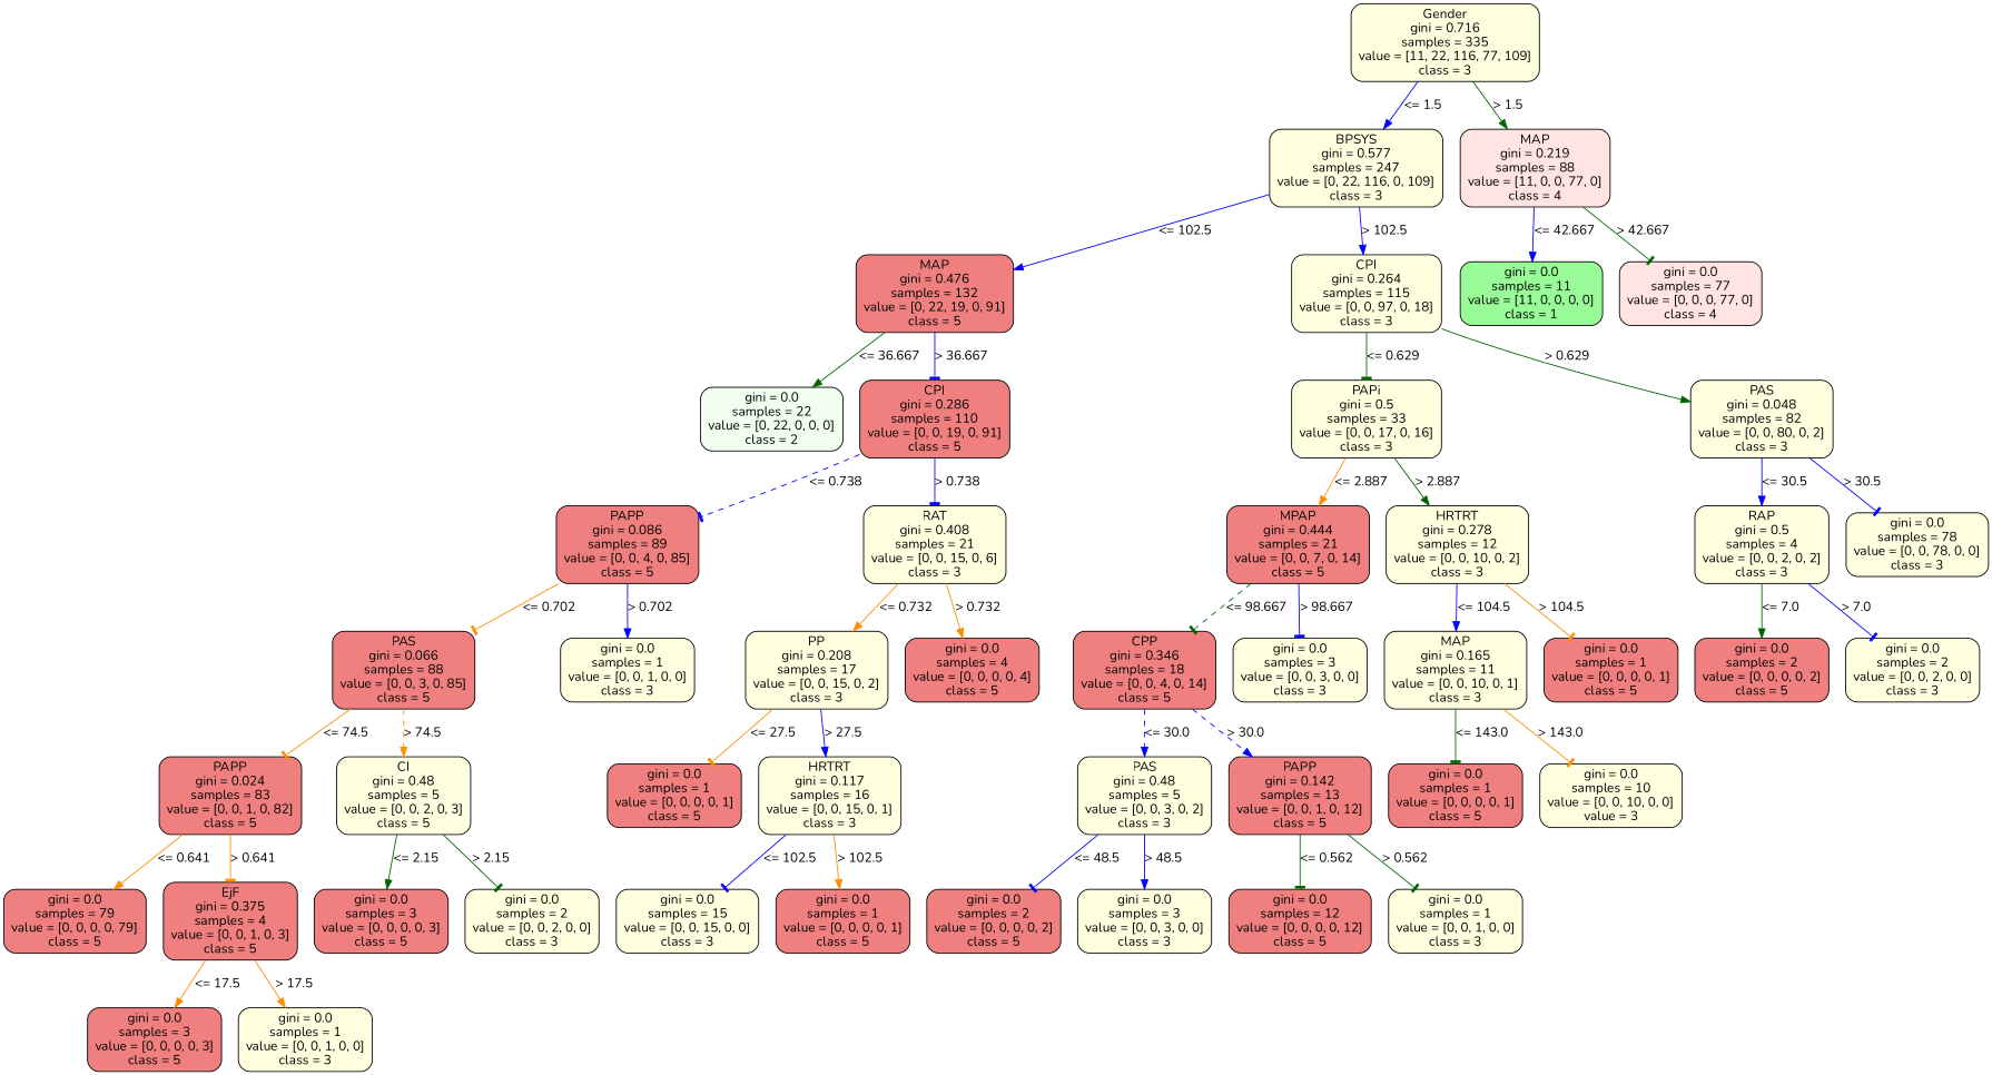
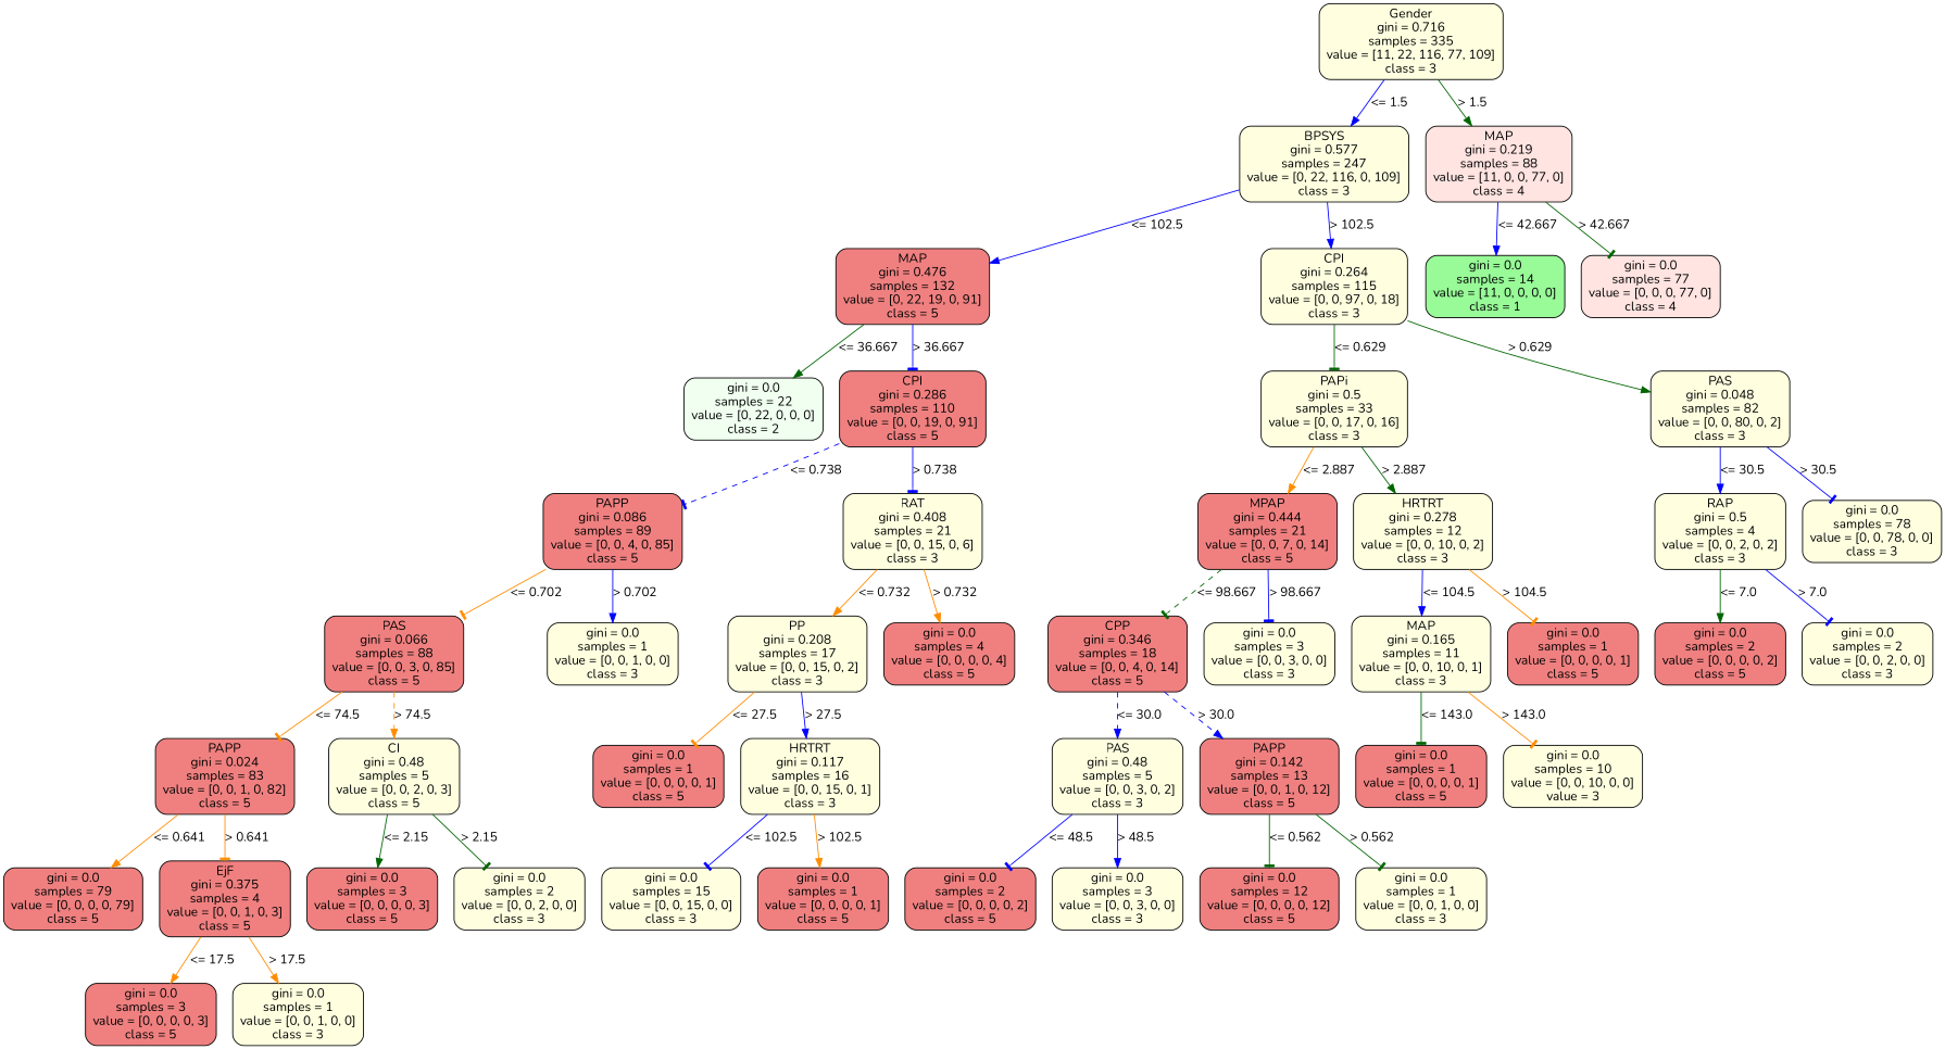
  strict digraph {
    fontname=Nunito
    node [color=black fillcolor=lightyellow fontname=Nunito shape=box style="filled, rounded"]
    edge [arrowhead=normal color=blue fontname=Nunito op="<=" param=102.5 style=solid]
    n1 [height=1.1528 label="Gender\ngini = 0.716\nsamples = 335\nvalue = [11, 22, 116, 77, 109]\nclass = 3" width=2.6667]
    n2 [height=1.1528 label="BPSYS\ngini = 0.577\nsamples = 247\nvalue = [0, 22, 116, 0, 109]\nclass = 3" width=2.4583]
    n3 [fillcolor=mistyrose height=1.1528 label="MAP\ngini = 0.219\nsamples = 88\nvalue = [11, 0, 0, 77, 0]\nclass = 4" width=2.1528]
    n4 [fillcolor=lightcoral height=1.1528 label="MAP\ngini = 0.476\nsamples = 132\nvalue = [0, 22, 19, 0, 91]\nclass = 5" width=2.25]
    n5 [height=1.1528 label="CPI\ngini = 0.264\nsamples = 115\nvalue = [0, 0, 97, 0, 18]\nclass = 3" width=2.1528]
-   n6 [fillcolor=palegreen height=0.94444 label="gini = 0.0\nsamples = 11\nvalue = [11, 0, 0, 0, 0]\nclass = 1" width=2.0417]
+   n6 [fillcolor=palegreen height=0.94444 label="gini = 0.0\nsamples = 14\nvalue = [11, 0, 0, 0, 0]\nclass = 1" width=2.0417]
    n7 [fillcolor=mistyrose height=0.94444 label="gini = 0.0\nsamples = 77\nvalue = [0, 0, 0, 77, 0]\nclass = 4" width=2.0417]
    n8 [fillcolor=honeydew height=0.94444 label="gini = 0.0\nsamples = 22\nvalue = [0, 22, 0, 0, 0]\nclass = 2" width=2.0417]
    n9 [fillcolor=lightcoral height=1.1528 label="CPI\ngini = 0.286\nsamples = 110\nvalue = [0, 0, 19, 0, 91]\nclass = 5" width=2.1528]
    n10 [height=1.1528 label="PAPi\ngini = 0.5\nsamples = 33\nvalue = [0, 0, 17, 0, 16]\nclass = 3" width=2.1528]
    n11 [height=1.1528 label="PAS\ngini = 0.048\nsamples = 82\nvalue = [0, 0, 80, 0, 2]\nclass = 3" width=2.0417]
    n12 [fillcolor=lightcoral height=1.1528 label="PAPP\ngini = 0.086\nsamples = 89\nvalue = [0, 0, 4, 0, 85]\nclass = 5" width=2.0417]
    n13 [height=1.1528 label="RAT\ngini = 0.408\nsamples = 21\nvalue = [0, 0, 15, 0, 6]\nclass = 3" width=2.0417]
    n14 [fillcolor=lightcoral height=1.1528 label="MPAP\ngini = 0.444\nsamples = 21\nvalue = [0, 0, 7, 0, 14]\nclass = 5" width=2.0417]
    n15 [height=1.1528 label="HRTRT\ngini = 0.278\nsamples = 12\nvalue = [0, 0, 10, 0, 2]\nclass = 3" width=2.0417]
    n16 [height=1.1528 label="RAP\ngini = 0.5\nsamples = 4\nvalue = [0, 0, 2, 0, 2]\nclass = 3" width=1.9444]
    n17 [height=0.94444 label="gini = 0.0\nsamples = 78\nvalue = [0, 0, 78, 0, 0]\nclass = 3" width=2.0417]
    n18 [fillcolor=lightcoral height=1.1528 label="PAS\ngini = 0.066\nsamples = 88\nvalue = [0, 0, 3, 0, 85]\nclass = 5" width=2.0417]
    n19 [height=0.94444 label="gini = 0.0\nsamples = 1\nvalue = [0, 0, 1, 0, 0]\nclass = 3" width=1.9444]
    n20 [height=1.1528 label="PP\ngini = 0.208\nsamples = 17\nvalue = [0, 0, 15, 0, 2]\nclass = 3" width=2.0417]
    n21 [fillcolor=lightcoral height=0.94444 label="gini = 0.0\nsamples = 4\nvalue = [0, 0, 0, 0, 4]\nclass = 5" width=1.9444]
    n22 [fillcolor=lightcoral height=1.1528 label="PAPP\ngini = 0.024\nsamples = 83\nvalue = [0, 0, 1, 0, 82]\nclass = 5" width=2.0417]
    n23 [height=1.1528 label="CI\ngini = 0.48\nsamples = 5\nvalue = [0, 0, 2, 0, 3]\nclass = 5" width=1.9444]
    n24 [fillcolor=lightcoral height=0.94444 label="gini = 0.0\nsamples = 1\nvalue = [0, 0, 0, 0, 1]\nclass = 5" width=1.9444]
    n25 [height=1.1528 label="HRTRT\ngini = 0.117\nsamples = 16\nvalue = [0, 0, 15, 0, 1]\nclass = 3" width=2.0417]
    n26 [fillcolor=lightcoral height=0.94444 label="gini = 0.0\nsamples = 79\nvalue = [0, 0, 0, 0, 79]\nclass = 5" width=2.0417]
    n27 [fillcolor=lightcoral height=1.1528 label="EjF\ngini = 0.375\nsamples = 4\nvalue = [0, 0, 1, 0, 3]\nclass = 5" width=1.9444]
    n28 [fillcolor=lightcoral height=0.94444 label="gini = 0.0\nsamples = 3\nvalue = [0, 0, 0, 0, 3]\nclass = 5" width=1.9444]
    n29 [height=0.94444 label="gini = 0.0\nsamples = 2\nvalue = [0, 0, 2, 0, 0]\nclass = 3" width=1.9444]
    n30 [fillcolor=lightcoral height=0.94444 label="gini = 0.0\nsamples = 3\nvalue = [0, 0, 0, 0, 3]\nclass = 5" width=1.9444]
    n31 [height=0.94444 label="gini = 0.0\nsamples = 1\nvalue = [0, 0, 1, 0, 0]\nclass = 3" width=1.9444]
    n32 [height=0.94444 label="gini = 0.0\nsamples = 15\nvalue = [0, 0, 15, 0, 0]\nclass = 3" width=2.0417]
    n33 [fillcolor=lightcoral height=0.94444 label="gini = 0.0\nsamples = 1\nvalue = [0, 0, 0, 0, 1]\nclass = 5" width=1.9444]
    n34 [fillcolor=lightcoral height=1.1528 label="CPP\ngini = 0.346\nsamples = 18\nvalue = [0, 0, 4, 0, 14]\nclass = 5" width=2.0417]
    n35 [height=0.94444 label="gini = 0.0\nsamples = 3\nvalue = [0, 0, 3, 0, 0]\nclass = 3" width=1.9444]
    n36 [height=1.1528 label="MAP\ngini = 0.165\nsamples = 11\nvalue = [0, 0, 10, 0, 1]\nclass = 3" width=2.0417]
    n37 [fillcolor=lightcoral height=0.94444 label="gini = 0.0\nsamples = 1\nvalue = [0, 0, 0, 0, 1]\nclass = 5" width=1.9444]
    n38 [fillcolor=lightcoral height=0.94444 label="gini = 0.0\nsamples = 2\nvalue = [0, 0, 0, 0, 2]\nclass = 5" width=1.9444]
    n39 [height=0.94444 label="gini = 0.0\nsamples = 2\nvalue = [0, 0, 2, 0, 0]\nclass = 3" width=1.9444]
    n40 [height=1.1528 label="PAS\ngini = 0.48\nsamples = 5\nvalue = [0, 0, 3, 0, 2]\nclass = 3" width=1.9444]
    n41 [fillcolor=lightcoral height=1.1528 label="PAPP\ngini = 0.142\nsamples = 13\nvalue = [0, 0, 1, 0, 12]\nclass = 5" width=2.0417]
    n42 [fillcolor=lightcoral height=0.94444 label="gini = 0.0\nsamples = 1\nvalue = [0, 0, 0, 0, 1]\nclass = 5" width=1.9444]
    n43 [height=0.94444 label="gini = 0.0\nsamples = 10\nvalue = [0, 0, 10, 0, 0]\nvalue = 3" width=2.0417]
    n44 [fillcolor=lightcoral height=0.94444 label="gini = 0.0\nsamples = 2\nvalue = [0, 0, 0, 0, 2]\nclass = 5" width=1.9444]
    n45 [height=0.94444 label="gini = 0.0\nsamples = 3\nvalue = [0, 0, 3, 0, 0]\nclass = 3" width=1.9444]
    n46 [fillcolor=lightcoral height=0.94444 label="gini = 0.0\nsamples = 12\nvalue = [0, 0, 0, 0, 12]\nclass = 5" width=2.0417]
    n47 [height=0.94444 label="gini = 0.0\nsamples = 1\nvalue = [0, 0, 1, 0, 0]\nclass = 3" width=1.9444]
    n1 -> n2 [label="<= 1.5" labelangle=45 labeldistance=2.5 param=1.5]
    n1 -> n3 [color=darkgreen label="> 1.5" labelangle=-45 labeldistance=2.5 op=">" param=1.5]
    n2 -> n4 [label="<= 102.5"]
    n2 -> n5 [label="> 102.5" op=">"]
    n3 -> n6 [label="<= 42.667" param=42.667]
    n3 -> n7 [arrowhead=tee color=darkgreen label="> 42.667" op=">" param=42.667]
    n4 -> n8 [color=darkgreen label="<= 36.667" param=36.667]
    n4 -> n9 [arrowhead=tee label="> 36.667" op=">" param=36.667]
    n5 -> n10 [arrowhead=tee color=darkgreen label="<= 0.629" param=0.629]
    n5 -> n11 [color=darkgreen label="> 0.629" op=">" param=0.629]
    n9 -> n12 [arrowhead=tee label="<= 0.738" param=0.738 style=dashed]
    n9 -> n13 [arrowhead=tee label="> 0.738" op=">" param=0.738]
    n10 -> n14 [color=darkorange label="<= 2.887" param=2.887]
    n10 -> n15 [color=darkgreen label="> 2.887" op=">" param=2.887]
    n11 -> n16 [label="<= 30.5" param=30.5]
    n11 -> n17 [arrowhead=tee label="> 30.5" op=">" param=30.5]
    n12 -> n18 [arrowhead=tee color=darkorange label="<= 0.702" param=0.702]
    n12 -> n19 [label="> 0.702" op=">" param=0.702]
    n13 -> n20 [color=darkorange label="<= 0.732" param=0.732]
    n13 -> n21 [color=darkorange label="> 0.732" op=">" param=0.732]
    n14 -> n34 [arrowhead=tee color=darkgreen label="<= 98.667" param=98.667 style=dashed]
    n14 -> n35 [arrowhead=tee label="> 98.667" op=">" param=98.667]
    n15 -> n36 [label="<= 104.5" param=104.5]
    n15 -> n37 [arrowhead=tee color=darkorange label="> 104.5" op=">" param=104.5]
    n16 -> n38 [color=darkgreen label="<= 7.0" param=7.0]
    n16 -> n39 [arrowhead=tee label="> 7.0" op=">" param=7.0]
    n18 -> n22 [arrowhead=tee color=darkorange label="<= 74.5" param=74.5]
    n18 -> n23 [color=darkorange label="> 74.5" op=">" param=74.5 style=dashed]
    n20 -> n24 [arrowhead=tee color=darkorange label="<= 27.5" param=27.5]
    n20 -> n25 [label="> 27.5" op=">" param=27.5]
    n22 -> n26 [color=darkorange label="<= 0.641" param=0.641]
    n22 -> n27 [arrowhead=tee color=darkorange label="> 0.641" op=">" param=0.641]
    n23 -> n28 [color=darkgreen label="<= 2.15" param=2.15]
    n23 -> n29 [arrowhead=tee color=darkgreen label="> 2.15" op=">" param=2.15]
    n25 -> n32 [arrowhead=tee label="<= 102.5"]
    n25 -> n33 [color=darkorange label="> 102.5" op=">"]
    n27 -> n30 [color=darkorange label="<= 17.5" param=17.5]
    n27 -> n31 [color=darkorange label="> 17.5" op=">" param=17.5]
    n34 -> n40 [label="<= 30.0" param=30.0 style=dashed]
    n34 -> n41 [label="> 30.0" op=">" param=30.0 style=dashed]
    n36 -> n42 [arrowhead=tee color=darkgreen label="<= 143.0" param=143.0]
    n36 -> n43 [arrowhead=tee color=darkorange label="> 143.0" op=">" param=143.0]
    n40 -> n44 [arrowhead=tee label="<= 48.5" param=48.5]
    n40 -> n45 [label="> 48.5" op=">" param=48.5]
    n41 -> n46 [arrowhead=tee color=darkgreen label="<= 0.562" param=0.562]
    n41 -> n47 [arrowhead=tee color=darkgreen label="> 0.562" op=">" param=0.562]
  }
